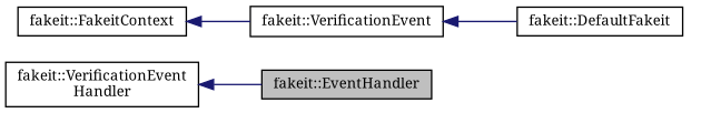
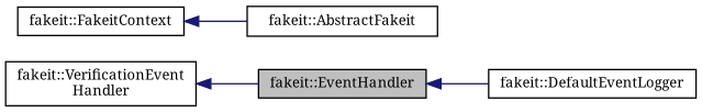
  digraph {
    fontname="Noto Serif"
    rankdir=LR
    node [color=black fillcolor=white fontname="Noto Serif" fontsize=10 shape=record style=filled]
    edge [color=midnightblue dir=back fontname="Noto Serif" fontsize=10 labelfontname=Helvetica labelfontsize=10 style=solid]
    n1 [fillcolor=grey75 fontcolor=black height=0.2 label="fakeit::EventHandler" width=0.4]
+   n2 [height=0.2 label="fakeit::DefaultEventLogger" width=0.4]
    n3 [height=0.2 label="fakeit::FakeitContext" width=0.4]
-   n4 [height=0.2 label="fakeit::VerificationEvent" width=0.4]
+   n4 [height=0.2 label="fakeit::AbstractFakeit" width=0.4]
    n5 [height=0.2 label="fakeit::VerificationEvent\lHandler" width=0.4]
-   n6 [height=0.2 label="fakeit::DefaultFakeit" width=0.4]
+   n1 -> n2
    n3 -> n4
-   n4 -> n6
    n5 -> n1
  }
